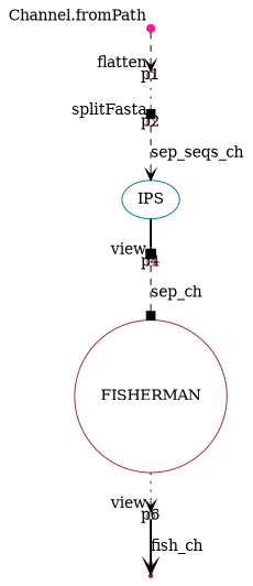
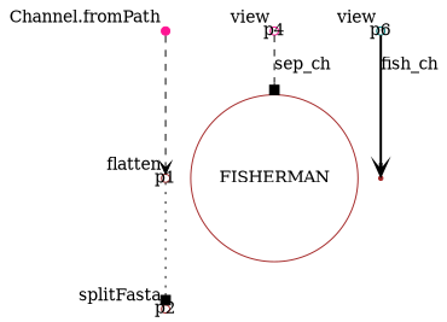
  digraph {
    node [color=brown fixedsize=true shape=circle]
    edge [arrowhead=vee style=dashed]
    p0 [color=deeppink shape=point width=0.1 xlabel="Channel.fromPath"]
    p1 [width=0.1 xlabel=flatten]
    p2 [width=0.1 xlabel=splitFasta]
-   n4 [color=teal label=IPS fixedsize="" shape=""]
    p4 [color=deeppink width=0.1 xlabel=view]
    n6 [label=FISHERMAN fixedsize=""]
    p6 [color=teal width=0.1 xlabel=view]
    p7 [shape=point fixedsize=""]
    p0 -> p1
    p1 -> p2 [arrowhead=box style=dotted]
-   p2 -> n4 [label=sep_seqs_ch]
-   n4 -> p4 [arrowhead=box style=bold]
    p4 -> n6 [arrowhead=box label=sep_ch]
-   n6 -> p6 [style=dotted]
    p6 -> p7 [label=fish_ch style=bold]
  }
